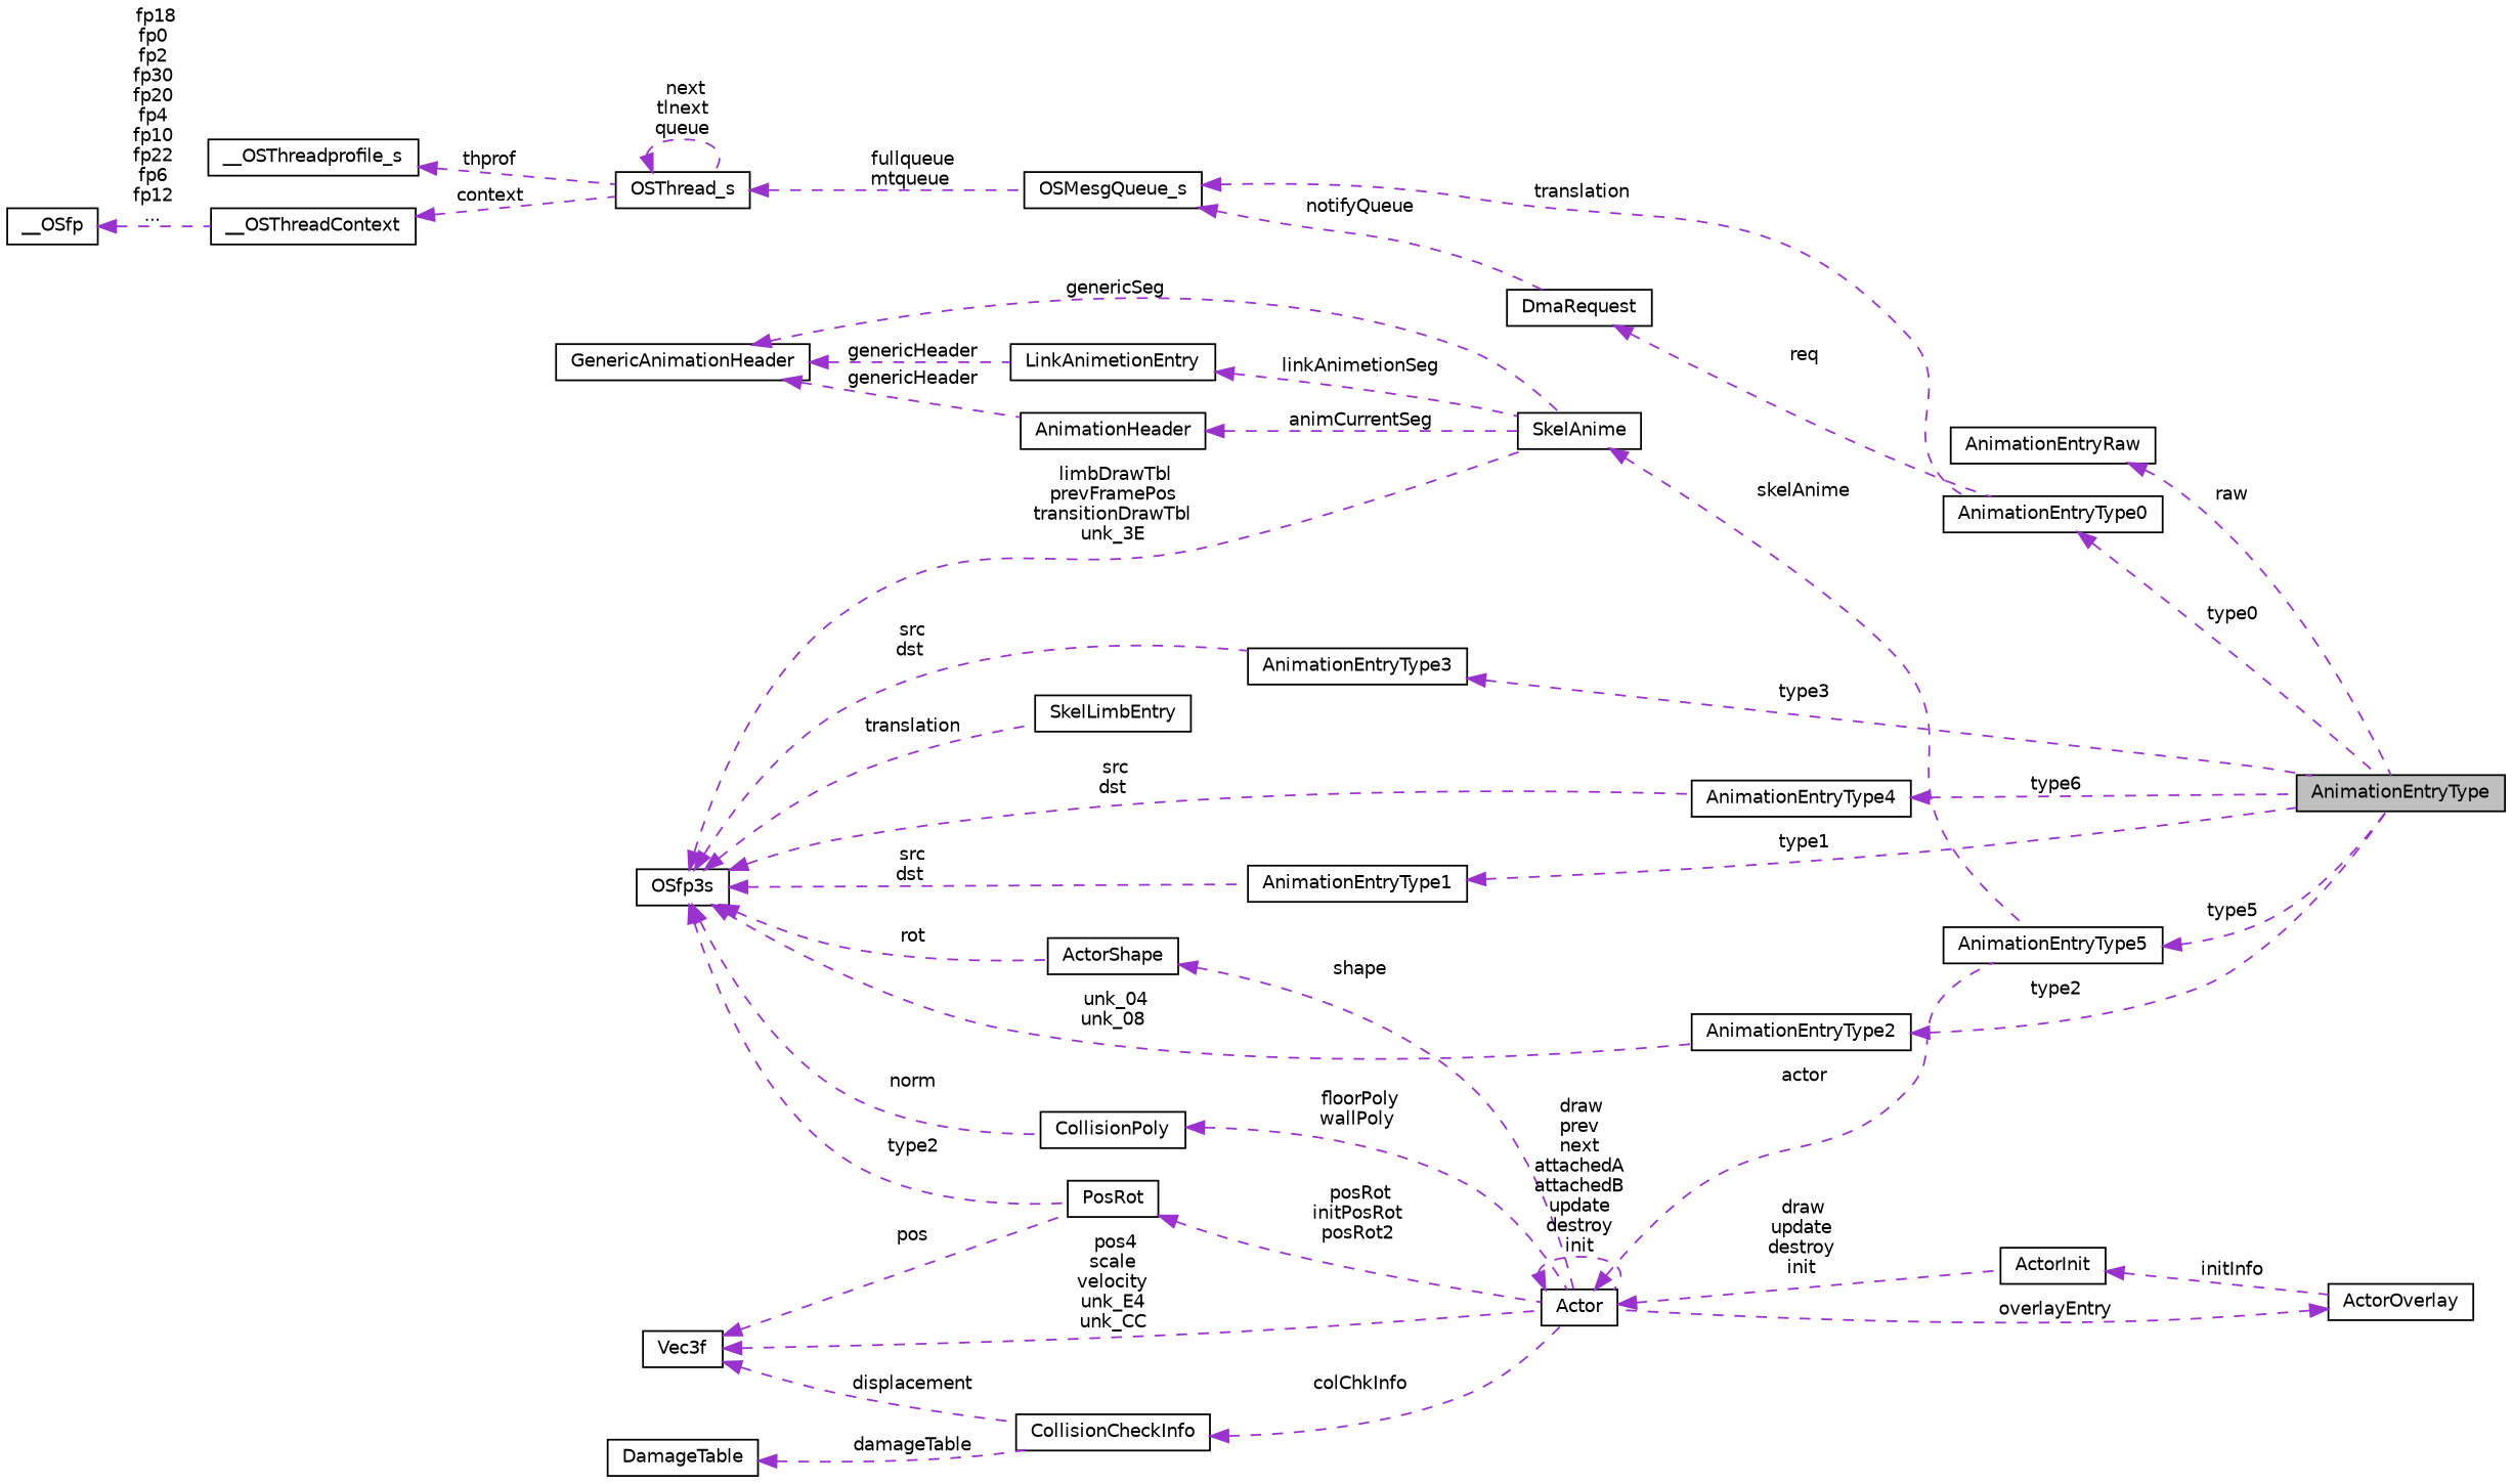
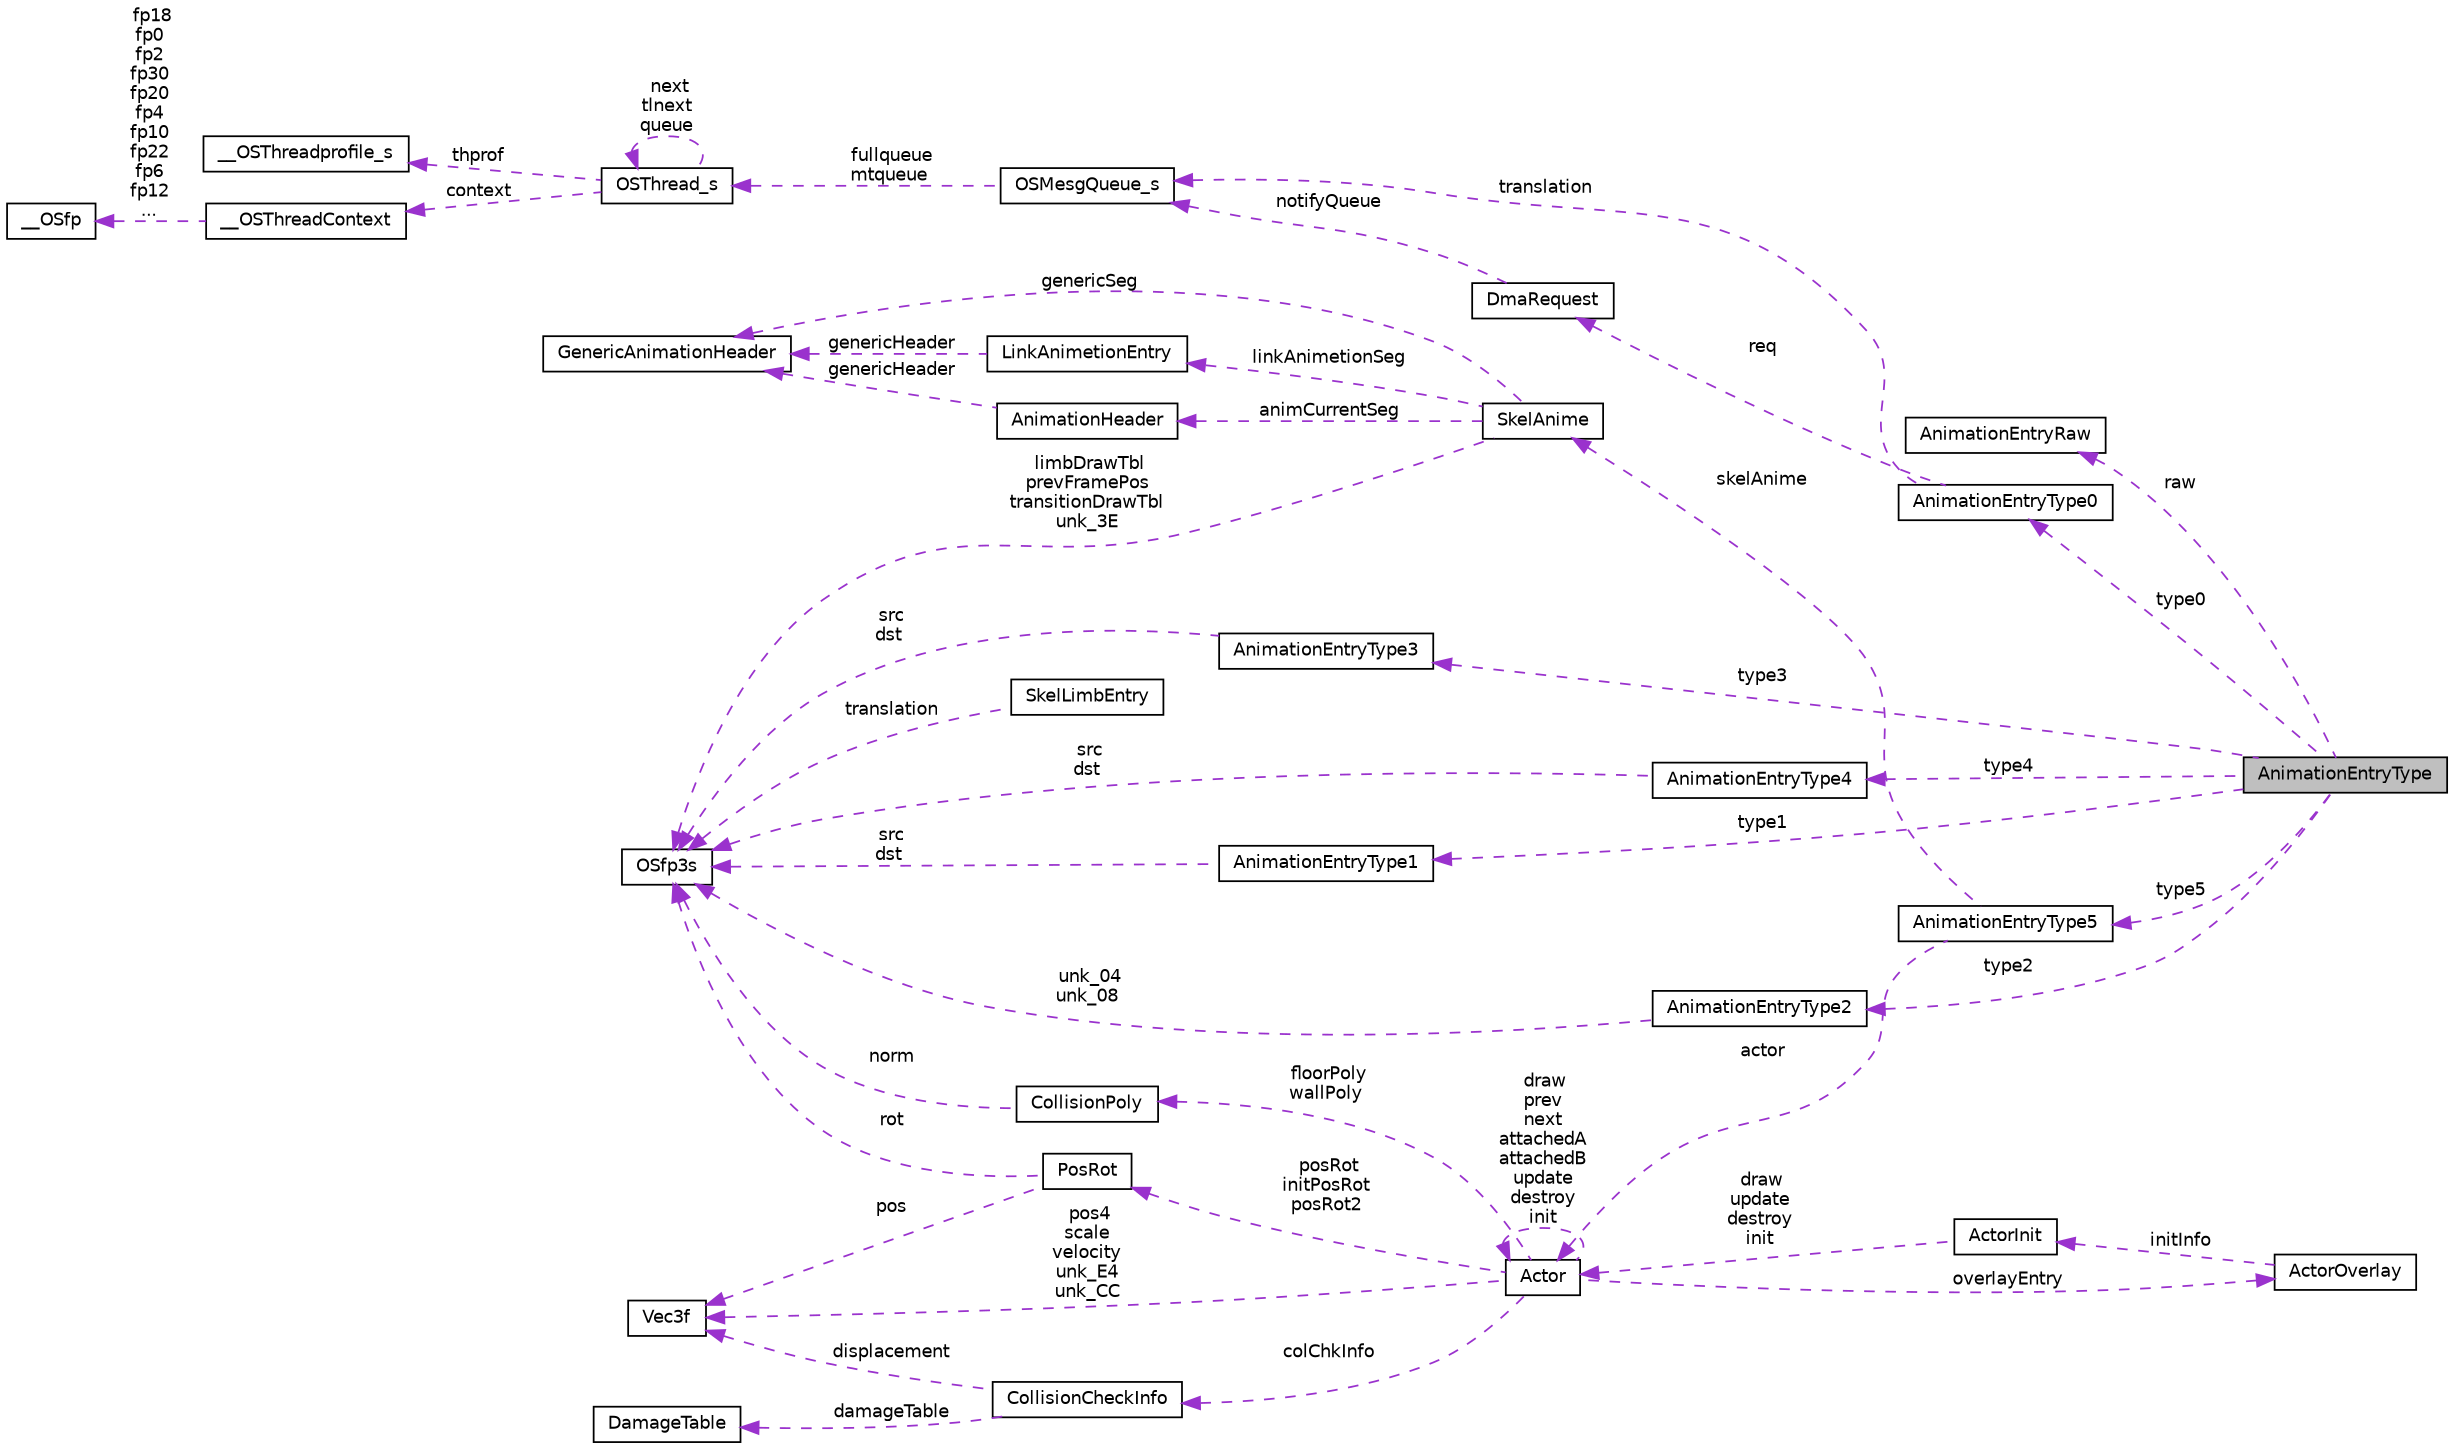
  digraph {
    rankdir=LR
    node [color=black fillcolor=white fontname=Helvetica fontsize=10 shape=record style=filled]
    edge [color=darkorchid3 dir=back fontname=Helvetica fontsize=10 labelfontname=Helvetica labelfontsize=10 style=dashed]
    n1 [fillcolor=grey75 fontcolor=black height=0.2 label=AnimationEntryType width=0.4]
    n2 [height=0.2 label=AnimationEntryType0 width=0.4]
    n3 [height=0.2 label=OSMesgQueue_s width=0.4]
    n4 [height=0.2 label=DmaRequest width=0.4]
    n5 [height=0.2 label=OSThread_s width=0.4]
    n6 [height=0.2 label=__OSThreadprofile_s width=0.4]
    n7 [height=0.2 label=__OSThreadContext width=0.4]
    n8 [height=0.2 label=__OSfp width=0.4]
    n9 [height=0.2 label=AnimationEntryType1 width=0.4]
    n10 [height=0.2 label=OSfp3s width=0.4]
    n11 [height=0.2 label=AnimationEntryType2 width=0.4]
    n12 [height=0.2 label=AnimationEntryType3 width=0.4]
    n13 [height=0.2 label=AnimationEntryType4 width=0.4]
    n14 [height=0.2 label=PosRot width=0.4]
-   n15 [height=0.2 label=ActorShape width=0.4]
    n16 [height=0.2 label=CollisionPoly width=0.4]
    n17 [height=0.2 label=SkelAnime width=0.4]
    n18 [height=0.2 label=SkelLimbEntry width=0.4]
    n19 [height=0.2 label=Actor width=0.4]
    n20 [height=0.2 label=AnimationEntryType5 width=0.4]
    n21 [height=0.2 label=ActorInit width=0.4]
    n22 [height=0.2 label=ActorOverlay width=0.4]
    n23 [height=0.2 label=Vec3f width=0.4]
    n24 [height=0.2 label=CollisionCheckInfo width=0.4]
    n25 [height=0.2 label=DamageTable width=0.4]
    n26 [height=0.2 label=GenericAnimationHeader width=0.4]
    n27 [height=0.2 label=LinkAnimetionEntry width=0.4]
    n28 [height=0.2 label=AnimationHeader width=0.4]
    n29 [height=0.2 label=AnimationEntryRaw width=0.4]
    n2 -> n1 [label=" type0"]
    n3 -> n2 [label=" translation"]
    n3 -> n4 [label=" notifyQueue"]
    n4 -> n2 [label=" req"]
    n5 -> n3 [label=" fullqueue\nmtqueue"]
    n5 -> n5 [label=" next\ntlnext\nqueue"]
    n6 -> n5 [label=" thprof"]
    n7 -> n5 [label=" context"]
    n8 -> n7 [label=" fp18\nfp0\nfp2\nfp30\nfp20\nfp4\nfp10\nfp22\nfp6\nfp12\n..."]
    n9 -> n1 [label=" type1"]
    n10 -> n9 [label=" src\ndst"]
    n10 -> n11 [label=" unk_04\nunk_08"]
    n10 -> n12 [label=" src\ndst"]
    n10 -> n13 [label=" src\ndst"]
-   n10 -> n14 [label=" type2"]
-   n10 -> n15 [label=" rot"]
+   n10 -> n14 [label=" rot"]
    n10 -> n16 [label=" norm"]
    n10 -> n17 [label=" limbDrawTbl\nprevFramePos\ntransitionDrawTbl\nunk_3E"]
    n10 -> n18 [label=" translation"]
    n11 -> n1 [label=" type2"]
    n12 -> n1 [label=" type3"]
-   n13 -> n1 [label=" type6"]
+   n13 -> n1 [label=" type4"]
    n14 -> n19 [label=" posRot\ninitPosRot\nposRot2"]
-   n15 -> n19 [label=" shape"]
    n16 -> n19 [label=" floorPoly\nwallPoly"]
    n17 -> n20 [label=" skelAnime"]
    n19 -> n19 [label=" draw\nprev\nnext\nattachedA\nattachedB\nupdate\ndestroy\ninit"]
    n19 -> n20 [label=" actor"]
    n19 -> n21 [label=" draw\nupdate\ndestroy\ninit"]
    n20 -> n1 [label=" type5"]
    n21 -> n22 [label=" initInfo"]
    n22 -> n19 [label=" overlayEntry"]
    n23 -> n14 [label=" pos"]
    n23 -> n19 [label=" pos4\nscale\nvelocity\nunk_E4\nunk_CC"]
    n23 -> n24 [label=" displacement"]
    n24 -> n19 [label=" colChkInfo"]
    n25 -> n24 [label=" damageTable"]
    n26 -> n17 [label=" genericSeg"]
    n26 -> n27 [label=" genericHeader"]
    n26 -> n28 [label=" genericHeader"]
    n27 -> n17 [label=" linkAnimetionSeg"]
    n28 -> n17 [label=" animCurrentSeg"]
    n29 -> n1 [label=" raw"]
  }
